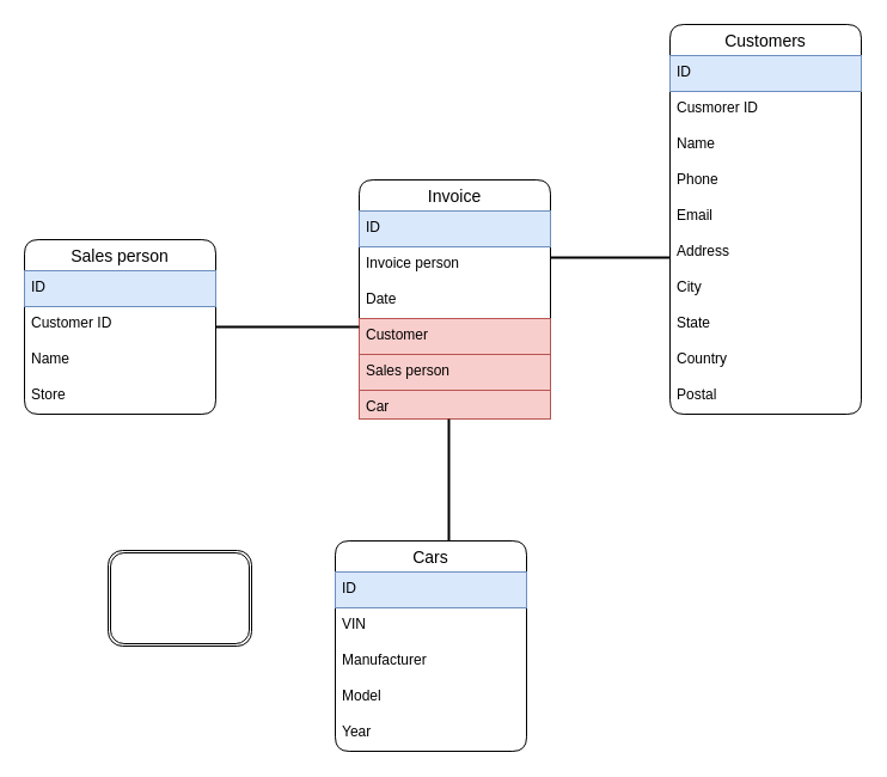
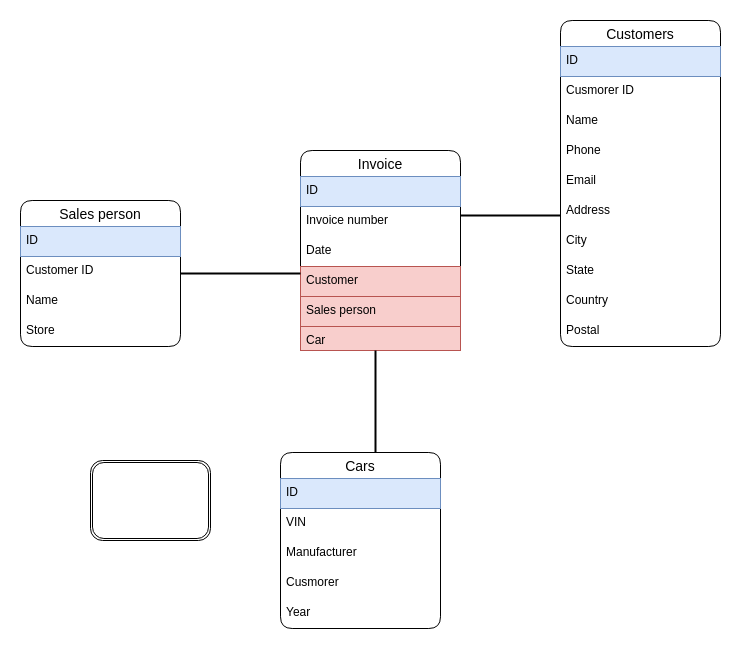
  <mxCell id="0" />
  <mxCell id="1" parent="0" />
  <mxCell id="2" value="Cars" style="swimlane;fontStyle=0;childLayout=stackLayout;horizontal=1;startSize=26;horizontalStack=0;resizeParent=1;resizeParentMax=0;resizeLast=0;collapsible=1;marginBottom=0;align=center;fontSize=14;rounded=1;" parent="1" vertex="1"><mxGeometry x="280" y="452" width="160" height="176" as="geometry" /></mxCell>
  <mxCell id="3" value="ID" style="text;strokeColor=#6c8ebf;fillColor=#dae8fc;spacingLeft=4;spacingRight=4;overflow=hidden;rotatable=0;points=[[0,0.5],[1,0.5]];portConstraint=eastwest;fontSize=12;" parent="2" vertex="1"><mxGeometry y="26" width="160" height="30" as="geometry" /></mxCell>
  <mxCell id="4" value="VIN" style="text;strokeColor=none;fillColor=none;spacingLeft=4;spacingRight=4;overflow=hidden;rotatable=0;points=[[0,0.5],[1,0.5]];portConstraint=eastwest;fontSize=12;" parent="2" vertex="1"><mxGeometry y="56" width="160" height="30" as="geometry" /></mxCell>
  <mxCell id="5" value="Manufacturer" style="text;strokeColor=none;fillColor=none;spacingLeft=4;spacingRight=4;overflow=hidden;rotatable=0;points=[[0,0.5],[1,0.5]];portConstraint=eastwest;fontSize=12;" parent="2" vertex="1"><mxGeometry y="86" width="160" height="30" as="geometry" /></mxCell>
- <mxCell id="6" value="Model" style="text;strokeColor=none;fillColor=none;spacingLeft=4;spacingRight=4;overflow=hidden;rotatable=0;points=[[0,0.5],[1,0.5]];portConstraint=eastwest;fontSize=12;" parent="2" vertex="1"><mxGeometry y="116" width="160" height="30" as="geometry" /></mxCell>
+ <mxCell id="6" value="Cusmorer" style="text;strokeColor=none;fillColor=none;spacingLeft=4;spacingRight=4;overflow=hidden;rotatable=0;points=[[0,0.5],[1,0.5]];portConstraint=eastwest;fontSize=12;" parent="2" vertex="1"><mxGeometry y="116" width="160" height="30" as="geometry" /></mxCell>
  <mxCell id="7" value="Year" style="text;strokeColor=none;fillColor=none;spacingLeft=4;spacingRight=4;overflow=hidden;rotatable=0;points=[[0,0.5],[1,0.5]];portConstraint=eastwest;fontSize=12;" parent="2" vertex="1"><mxGeometry y="146" width="160" height="30" as="geometry" /></mxCell>
  <mxCell id="8" value="Customers" style="swimlane;fontStyle=0;childLayout=stackLayout;horizontal=1;startSize=26;horizontalStack=0;resizeParent=1;resizeParentMax=0;resizeLast=0;collapsible=1;marginBottom=0;align=center;fontSize=14;rounded=1;" parent="1" vertex="1"><mxGeometry x="560" y="20" width="160" height="326" as="geometry" /></mxCell>
  <mxCell id="9" value="ID" style="text;strokeColor=#6c8ebf;fillColor=#dae8fc;spacingLeft=4;spacingRight=4;overflow=hidden;rotatable=0;points=[[0,0.5],[1,0.5]];portConstraint=eastwest;fontSize=12;" parent="8" vertex="1"><mxGeometry y="26" width="160" height="30" as="geometry" /></mxCell>
  <mxCell id="10" value="Cusmorer ID" style="text;strokeColor=none;fillColor=none;spacingLeft=4;spacingRight=4;overflow=hidden;rotatable=0;points=[[0,0.5],[1,0.5]];portConstraint=eastwest;fontSize=12;" parent="8" vertex="1"><mxGeometry y="56" width="160" height="30" as="geometry" /></mxCell>
  <mxCell id="11" value="Name" style="text;strokeColor=none;fillColor=none;spacingLeft=4;spacingRight=4;overflow=hidden;rotatable=0;points=[[0,0.5],[1,0.5]];portConstraint=eastwest;fontSize=12;" parent="8" vertex="1"><mxGeometry y="86" width="160" height="30" as="geometry" /></mxCell>
  <mxCell id="12" value="Phone" style="text;strokeColor=none;fillColor=none;spacingLeft=4;spacingRight=4;overflow=hidden;rotatable=0;points=[[0,0.5],[1,0.5]];portConstraint=eastwest;fontSize=12;" parent="8" vertex="1"><mxGeometry y="116" width="160" height="30" as="geometry" /></mxCell>
  <mxCell id="13" value="Email" style="text;strokeColor=none;fillColor=none;spacingLeft=4;spacingRight=4;overflow=hidden;rotatable=0;points=[[0,0.5],[1,0.5]];portConstraint=eastwest;fontSize=12;" vertex="1" parent="8"><mxGeometry y="146" width="160" height="30" as="geometry" /></mxCell>
  <mxCell id="14" value="Address" style="text;strokeColor=none;fillColor=none;spacingLeft=4;spacingRight=4;overflow=hidden;rotatable=0;points=[[0,0.5],[1,0.5]];portConstraint=eastwest;fontSize=12;" vertex="1" parent="8"><mxGeometry y="176" width="160" height="30" as="geometry" /></mxCell>
  <mxCell id="15" value="City" style="text;strokeColor=none;fillColor=none;spacingLeft=4;spacingRight=4;overflow=hidden;rotatable=0;points=[[0,0.5],[1,0.5]];portConstraint=eastwest;fontSize=12;" vertex="1" parent="8"><mxGeometry y="206" width="160" height="30" as="geometry" /></mxCell>
  <mxCell id="16" value="State" style="text;strokeColor=none;fillColor=none;spacingLeft=4;spacingRight=4;overflow=hidden;rotatable=0;points=[[0,0.5],[1,0.5]];portConstraint=eastwest;fontSize=12;" vertex="1" parent="8"><mxGeometry y="236" width="160" height="30" as="geometry" /></mxCell>
  <mxCell id="17" value="Country" style="text;strokeColor=none;fillColor=none;spacingLeft=4;spacingRight=4;overflow=hidden;rotatable=0;points=[[0,0.5],[1,0.5]];portConstraint=eastwest;fontSize=12;" vertex="1" parent="8"><mxGeometry y="266" width="160" height="30" as="geometry" /></mxCell>
  <mxCell id="18" value="Postal" style="text;strokeColor=none;fillColor=none;spacingLeft=4;spacingRight=4;overflow=hidden;rotatable=0;points=[[0,0.5],[1,0.5]];portConstraint=eastwest;fontSize=12;" vertex="1" parent="8"><mxGeometry y="296" width="160" height="30" as="geometry" /></mxCell>
  <mxCell id="19" value="Invoice" style="swimlane;fontStyle=0;childLayout=stackLayout;horizontal=1;startSize=26;horizontalStack=0;resizeParent=1;resizeParentMax=0;resizeLast=0;collapsible=1;marginBottom=0;align=center;fontSize=14;rounded=1;" parent="1" vertex="1"><mxGeometry x="300" y="150" width="160" height="200" as="geometry" /></mxCell>
  <mxCell id="20" value="ID" style="text;strokeColor=#6c8ebf;fillColor=#dae8fc;spacingLeft=4;spacingRight=4;overflow=hidden;rotatable=0;points=[[0,0.5],[1,0.5]];portConstraint=eastwest;fontSize=12;" parent="19" vertex="1"><mxGeometry y="26" width="160" height="30" as="geometry" /></mxCell>
- <mxCell id="21" value="Invoice person" style="text;strokeColor=none;fillColor=none;spacingLeft=4;spacingRight=4;overflow=hidden;rotatable=0;points=[[0,0.5],[1,0.5]];portConstraint=eastwest;fontSize=12;" parent="19" vertex="1"><mxGeometry y="56" width="160" height="30" as="geometry" /></mxCell>
+ <mxCell id="21" value="Invoice number" style="text;strokeColor=none;fillColor=none;spacingLeft=4;spacingRight=4;overflow=hidden;rotatable=0;points=[[0,0.5],[1,0.5]];portConstraint=eastwest;fontSize=12;" parent="19" vertex="1"><mxGeometry y="56" width="160" height="30" as="geometry" /></mxCell>
  <mxCell id="22" value="Date" style="text;strokeColor=none;fillColor=none;spacingLeft=4;spacingRight=4;overflow=hidden;rotatable=0;points=[[0,0.5],[1,0.5]];portConstraint=eastwest;fontSize=12;" parent="19" vertex="1"><mxGeometry y="86" width="160" height="30" as="geometry" /></mxCell>
  <mxCell id="23" value="Customer" style="text;strokeColor=#b85450;fillColor=#f8cecc;spacingLeft=4;spacingRight=4;overflow=hidden;rotatable=0;points=[[0,0.5],[1,0.5]];portConstraint=eastwest;fontSize=12;" parent="19" vertex="1"><mxGeometry y="116" width="160" height="30" as="geometry" /></mxCell>
  <mxCell id="24" value="Sales person" style="text;strokeColor=#b85450;fillColor=#f8cecc;spacingLeft=4;spacingRight=4;overflow=hidden;rotatable=0;points=[[0,0.5],[1,0.5]];portConstraint=eastwest;fontSize=12;" parent="19" vertex="1"><mxGeometry y="146" width="160" height="30" as="geometry" /></mxCell>
  <mxCell id="25" value="Car" style="text;strokeColor=#b85450;fillColor=#f8cecc;spacingLeft=4;spacingRight=4;overflow=hidden;rotatable=0;points=[[0,0.5],[1,0.5]];portConstraint=eastwest;fontSize=12;" parent="19" vertex="1"><mxGeometry y="176" width="160" height="24" as="geometry" /></mxCell>
  <mxCell id="26" value="Sales person" style="swimlane;fontStyle=0;childLayout=stackLayout;horizontal=1;startSize=26;horizontalStack=0;resizeParent=1;resizeParentMax=0;resizeLast=0;collapsible=1;marginBottom=0;align=center;fontSize=14;rounded=1;" parent="1" vertex="1"><mxGeometry x="20" y="200" width="160" height="146" as="geometry" /></mxCell>
  <mxCell id="27" value="ID" style="text;strokeColor=#6c8ebf;fillColor=#dae8fc;spacingLeft=4;spacingRight=4;overflow=hidden;rotatable=0;points=[[0,0.5],[1,0.5]];portConstraint=eastwest;fontSize=12;" parent="26" vertex="1"><mxGeometry y="26" width="160" height="30" as="geometry" /></mxCell>
  <mxCell id="28" value="Customer ID" style="text;strokeColor=none;fillColor=none;spacingLeft=4;spacingRight=4;overflow=hidden;rotatable=0;points=[[0,0.5],[1,0.5]];portConstraint=eastwest;fontSize=12;" parent="26" vertex="1"><mxGeometry y="56" width="160" height="30" as="geometry" /></mxCell>
  <mxCell id="29" value="Name" style="text;strokeColor=none;fillColor=none;spacingLeft=4;spacingRight=4;overflow=hidden;rotatable=0;points=[[0,0.5],[1,0.5]];portConstraint=eastwest;fontSize=12;" parent="26" vertex="1"><mxGeometry y="86" width="160" height="30" as="geometry" /></mxCell>
  <mxCell id="30" value="Store" style="text;strokeColor=none;fillColor=none;spacingLeft=4;spacingRight=4;overflow=hidden;rotatable=0;points=[[0,0.5],[1,0.5]];portConstraint=eastwest;fontSize=12;" parent="26" vertex="1"><mxGeometry y="116" width="160" height="30" as="geometry" /></mxCell>
  <mxCell id="31" value="" style="shape=ext;double=1;rounded=1;whiteSpace=wrap;html=1;" parent="1" vertex="1"><mxGeometry x="90" y="460" width="120" height="80" as="geometry" /></mxCell>
  <mxCell id="32" value="" style="line;strokeWidth=2;html=1;" vertex="1" parent="1"><mxGeometry x="180" y="268" width="120" height="10" as="geometry" /></mxCell>
  <mxCell id="33" value="" style="line;strokeWidth=2;html=1;" vertex="1" parent="1"><mxGeometry x="460" y="210" width="100" height="10" as="geometry" /></mxCell>
  <mxCell id="34" value="" style="line;strokeWidth=2;direction=south;html=1;" vertex="1" parent="1"><mxGeometry x="370" y="350" width="10" height="102" as="geometry" /></mxCell>
